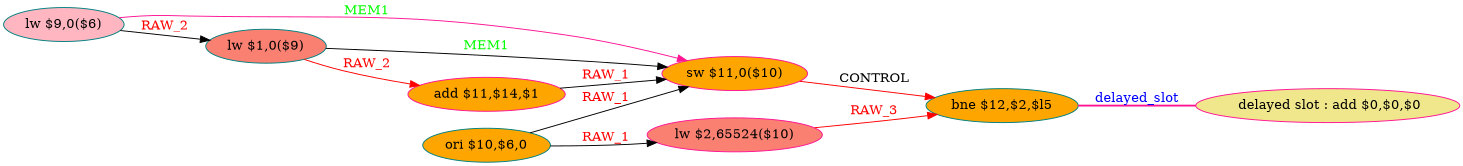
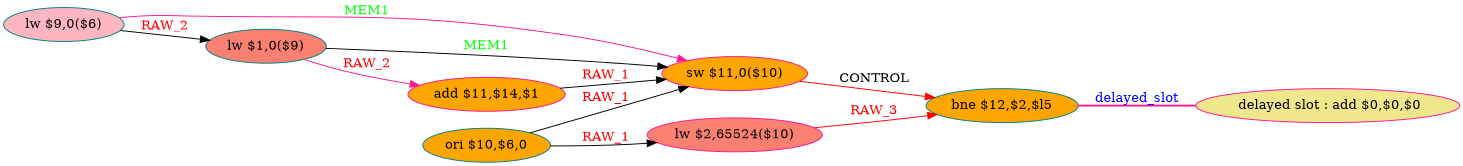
  digraph {
    rankdir=LR
    node [color=deeppink fillcolor=orange shape=ellipse style=filled]
    edge [color=black fontcolor=red]
    n1 [fillcolor=khaki label=" delayed slot : add $0,$0,$0"]
    n2 [color=teal label="bne $12,$2,$l5"]
    n3 [color=teal fillcolor=lightpink label="lw $9,0($6)"]
    n4 [label="sw $11,0($10)"]
    n5 [color=teal fillcolor=salmon label="lw $1,0($9)"]
    n6 [label="add $11,$14,$1"]
    n7 [color=teal label="ori $10,$6,0"]
    n8 [fillcolor=salmon label="lw $2,65524($10)"]
    n2 -> n1 [color=deeppink dir=none fontcolor=blue label=delayed_slot style=bold]
    n3 -> n4 [color=deeppink fontcolor=green label=MEM1]
    n3 -> n5 [label=RAW_2]
    n4 -> n2 [color=red label=CONTROL fontcolor=""]
    n5 -> n4 [fontcolor=green label=MEM1]
-   n5 -> n6 [color=red label=RAW_2]
+   n5 -> n6 [color=deeppink label=RAW_2]
    n6 -> n4 [label=RAW_1]
    n7 -> n4 [label=RAW_1]
    n7 -> n8 [label=RAW_1]
    n8 -> n2 [color=red label=RAW_3]
  }
